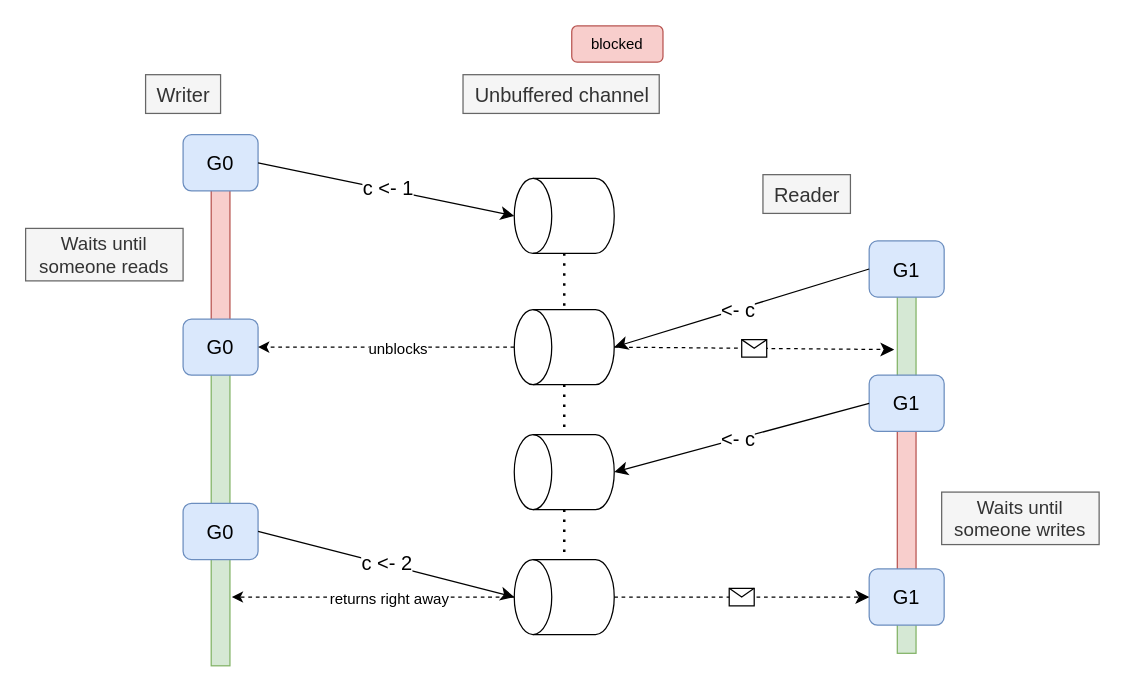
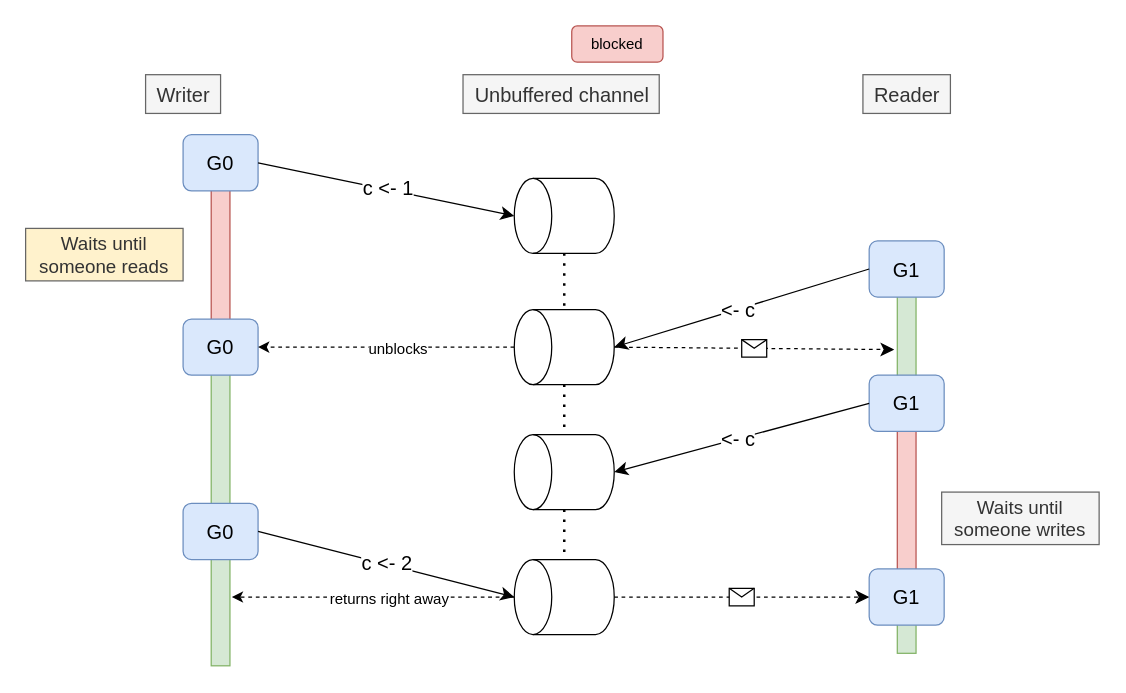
  <mxCell id="0" />
  <mxCell id="1" parent="0" />
  <mxCell id="2" value="" style="rounded=0;whiteSpace=wrap;html=1;fillColor=#d5e8d4;strokeColor=#82b366;" parent="1" vertex="1"><mxGeometry x="168.5" y="411" width="15" height="121" as="geometry" /></mxCell>
  <mxCell id="3" value="" style="rounded=0;whiteSpace=wrap;html=1;fillColor=#d5e8d4;strokeColor=#82b366;" parent="1" vertex="1"><mxGeometry x="717.5" y="481" width="15" height="41" as="geometry" /></mxCell>
  <mxCell id="4" value="" style="rounded=0;whiteSpace=wrap;html=1;fillColor=#f8cecc;strokeColor=#b85450;" parent="1" vertex="1"><mxGeometry x="717.5" y="310" width="15" height="159" as="geometry" /></mxCell>
  <mxCell id="5" value="" style="rounded=0;whiteSpace=wrap;html=1;fillColor=#d5e8d4;strokeColor=#82b366;" parent="1" vertex="1"><mxGeometry x="717.5" y="212" width="15" height="107.5" as="geometry" /></mxCell>
  <mxCell id="6" value="" style="rounded=0;whiteSpace=wrap;html=1;fillColor=#d5e8d4;strokeColor=#82b366;" parent="1" vertex="1"><mxGeometry x="168.5" y="277.5" width="15" height="142.5" as="geometry" /></mxCell>
  <mxCell id="7" value="" style="rounded=0;whiteSpace=wrap;html=1;fillColor=#f8cecc;strokeColor=#b85450;" parent="1" vertex="1"><mxGeometry x="168.5" y="132" width="15" height="129" as="geometry" /></mxCell>
  <mxCell id="8" value="G0" style="rounded=1;whiteSpace=wrap;html=1;fillColor=#dae8fc;strokeColor=#6c8ebf;fontSize=16;" parent="1" vertex="1"><mxGeometry x="146" y="107" width="60" height="45" as="geometry" /></mxCell>
  <mxCell id="9" value="G1" style="rounded=1;whiteSpace=wrap;html=1;fillColor=#dae8fc;strokeColor=#6c8ebf;fontSize=16;" parent="1" vertex="1"><mxGeometry x="695" y="192" width="60" height="45" as="geometry" /></mxCell>
  <mxCell id="10" value="" style="shape=cylinder3;whiteSpace=wrap;html=1;boundedLbl=1;backgroundOutline=1;size=15;rotation=-90;" parent="1" vertex="1"><mxGeometry x="421" y="132" width="60" height="80" as="geometry" /></mxCell>
  <mxCell id="11" value="Unbuffered channel" style="text;html=1;align=center;verticalAlign=middle;resizable=0;points=[];autosize=1;fontSize=16;fillColor=#f5f5f5;fontColor=#333333;strokeColor=#666666;" parent="1" vertex="1"><mxGeometry x="370" y="59" width="157" height="31" as="geometry" /></mxCell>
  <mxCell id="12" value="Writer" style="text;html=1;align=center;verticalAlign=middle;resizable=0;points=[];autosize=1;strokeColor=#666666;fillColor=#f5f5f5;fontSize=16;fontColor=#333333;" parent="1" vertex="1"><mxGeometry x="116" y="59" width="60" height="31" as="geometry" /></mxCell>
- <mxCell id="13" value="Reader" style="text;html=1;align=center;verticalAlign=middle;resizable=0;points=[];autosize=1;strokeColor=#666666;fillColor=#f5f5f5;fontSize=16;fontColor=#333333;" parent="1" vertex="1"><mxGeometry x="610" y="139" width="70" height="31" as="geometry" /></mxCell>
+ <mxCell id="13" value="Reader" style="text;html=1;align=center;verticalAlign=middle;resizable=0;points=[];autosize=1;strokeColor=#666666;fillColor=#f5f5f5;fontSize=16;fontColor=#333333;" parent="1" vertex="1"><mxGeometry x="690" y="59" width="70" height="31" as="geometry" /></mxCell>
  <mxCell id="14" value="" style="endArrow=classic;html=1;rounded=0;fontSize=12;startSize=8;endSize=8;curved=1;exitX=1;exitY=0.5;exitDx=0;exitDy=0;entryX=0.5;entryY=0;entryDx=0;entryDy=0;entryPerimeter=0;" parent="1" source="8" target="10" edge="1"><mxGeometry width="50" height="50" relative="1" as="geometry"><mxPoint x="683" y="398" as="sourcePoint" /><mxPoint x="733" y="348" as="targetPoint" /></mxGeometry></mxCell>
  <mxCell id="15" value="c &amp;lt;- 1" style="edgeLabel;html=1;align=center;verticalAlign=middle;resizable=0;points=[];fontSize=16;" parent="14" vertex="1" connectable="0"><mxGeometry x="0.003" y="1" relative="1" as="geometry"><mxPoint as="offset" /></mxGeometry></mxCell>
  <mxCell id="16" value="" style="shape=cylinder3;whiteSpace=wrap;html=1;boundedLbl=1;backgroundOutline=1;size=15;rotation=-90;" parent="1" vertex="1"><mxGeometry x="421" y="237" width="60" height="80" as="geometry" /></mxCell>
  <mxCell id="17" value="" style="endArrow=none;dashed=1;html=1;dashPattern=1 3;strokeWidth=2;rounded=0;fontSize=12;startSize=8;endSize=8;curved=1;exitX=0;exitY=0.5;exitDx=0;exitDy=0;exitPerimeter=0;entryX=1;entryY=0.5;entryDx=0;entryDy=0;entryPerimeter=0;" parent="1" source="10" target="16" edge="1"><mxGeometry width="50" height="50" relative="1" as="geometry"><mxPoint x="683" y="398" as="sourcePoint" /><mxPoint x="733" y="348" as="targetPoint" /></mxGeometry></mxCell>
  <mxCell id="18" value="G0" style="rounded=1;whiteSpace=wrap;html=1;fillColor=#dae8fc;strokeColor=#6c8ebf;fontSize=16;" parent="1" vertex="1"><mxGeometry x="146" y="254.5" width="60" height="45" as="geometry" /></mxCell>
  <mxCell id="19" value="" style="endArrow=classic;html=1;rounded=0;fontSize=12;startSize=8;endSize=8;curved=1;exitX=0;exitY=0.5;exitDx=0;exitDy=0;entryX=0.5;entryY=1;entryDx=0;entryDy=0;entryPerimeter=0;" parent="1" source="9" target="16" edge="1"><mxGeometry width="50" height="50" relative="1" as="geometry"><mxPoint x="685" y="362" as="sourcePoint" /><mxPoint x="735" y="312" as="targetPoint" /></mxGeometry></mxCell>
  <mxCell id="20" value="&amp;lt;- c" style="edgeLabel;html=1;align=center;verticalAlign=middle;resizable=0;points=[];fontSize=16;" parent="19" vertex="1" connectable="0"><mxGeometry x="0.029" relative="1" as="geometry"><mxPoint as="offset" /></mxGeometry></mxCell>
  <mxCell id="21" value="G0" style="rounded=1;whiteSpace=wrap;html=1;fillColor=#dae8fc;strokeColor=#6c8ebf;fontSize=16;" parent="1" vertex="1"><mxGeometry x="146" y="402" width="60" height="45" as="geometry" /></mxCell>
  <mxCell id="22" value="" style="shape=cylinder3;whiteSpace=wrap;html=1;boundedLbl=1;backgroundOutline=1;size=15;rotation=-90;" parent="1" vertex="1"><mxGeometry x="421" y="337" width="60" height="80" as="geometry" /></mxCell>
  <mxCell id="23" value="" style="endArrow=none;dashed=1;html=1;dashPattern=1 3;strokeWidth=2;rounded=0;fontSize=12;startSize=8;endSize=8;curved=1;exitX=0;exitY=0.5;exitDx=0;exitDy=0;exitPerimeter=0;entryX=1;entryY=0.5;entryDx=0;entryDy=0;entryPerimeter=0;" parent="1" source="16" target="22" edge="1"><mxGeometry width="50" height="50" relative="1" as="geometry"><mxPoint x="461" y="212" as="sourcePoint" /><mxPoint x="461" y="257" as="targetPoint" /></mxGeometry></mxCell>
  <mxCell id="24" value="G1" style="rounded=1;whiteSpace=wrap;html=1;fillColor=#dae8fc;strokeColor=#6c8ebf;fontSize=16;" parent="1" vertex="1"><mxGeometry x="695" y="299.5" width="60" height="45" as="geometry" /></mxCell>
  <mxCell id="25" value="" style="endArrow=classic;html=1;rounded=0;fontSize=12;startSize=8;endSize=8;curved=1;exitX=0;exitY=0.5;exitDx=0;exitDy=0;entryX=0.5;entryY=1;entryDx=0;entryDy=0;entryPerimeter=0;" parent="1" source="24" target="22" edge="1"><mxGeometry width="50" height="50" relative="1" as="geometry"><mxPoint x="705" y="225" as="sourcePoint" /><mxPoint x="501" y="287" as="targetPoint" /></mxGeometry></mxCell>
  <mxCell id="26" value="&amp;lt;- c" style="edgeLabel;html=1;align=center;verticalAlign=middle;resizable=0;points=[];fontSize=16;" parent="25" vertex="1" connectable="0"><mxGeometry x="0.029" relative="1" as="geometry"><mxPoint as="offset" /></mxGeometry></mxCell>
  <mxCell id="27" value="G1" style="rounded=1;whiteSpace=wrap;html=1;fillColor=#dae8fc;strokeColor=#6c8ebf;fontSize=16;" parent="1" vertex="1"><mxGeometry x="695" y="454.5" width="60" height="45" as="geometry" /></mxCell>
  <mxCell id="28" value="" style="shape=cylinder3;whiteSpace=wrap;html=1;boundedLbl=1;backgroundOutline=1;size=15;rotation=-90;" parent="1" vertex="1"><mxGeometry x="421" y="437" width="60" height="80" as="geometry" /></mxCell>
  <mxCell id="29" value="" style="endArrow=none;dashed=1;html=1;dashPattern=1 3;strokeWidth=2;rounded=0;fontSize=12;startSize=8;endSize=8;curved=1;exitX=0;exitY=0.5;exitDx=0;exitDy=0;exitPerimeter=0;entryX=1;entryY=0.5;entryDx=0;entryDy=0;entryPerimeter=0;" parent="1" source="22" target="28" edge="1"><mxGeometry width="50" height="50" relative="1" as="geometry"><mxPoint x="461" y="317" as="sourcePoint" /><mxPoint x="461" y="357" as="targetPoint" /></mxGeometry></mxCell>
  <mxCell id="30" value="blocked" style="rounded=1;whiteSpace=wrap;html=1;fillColor=#f8cecc;strokeColor=#b85450;" parent="1" vertex="1"><mxGeometry x="457" y="20" width="73" height="29" as="geometry" /></mxCell>
  <mxCell id="31" value="" style="endArrow=classic;html=1;rounded=0;fontSize=12;curved=1;entryX=1;entryY=0.5;entryDx=0;entryDy=0;exitX=0.5;exitY=0;exitDx=0;exitDy=0;exitPerimeter=0;dashed=1;" parent="1" source="16" target="18" edge="1"><mxGeometry width="50" height="50" relative="1" as="geometry"><mxPoint x="372" y="289" as="sourcePoint" /><mxPoint x="422" y="239" as="targetPoint" /></mxGeometry></mxCell>
  <mxCell id="32" value="unblocks" style="edgeLabel;html=1;align=center;verticalAlign=middle;resizable=0;points=[];fontSize=12;" parent="31" vertex="1" connectable="0"><mxGeometry x="-0.288" y="-1" relative="1" as="geometry"><mxPoint x="-21" y="2" as="offset" /></mxGeometry></mxCell>
  <mxCell id="33" value="" style="endArrow=classic;html=1;rounded=0;fontSize=12;startSize=8;endSize=8;curved=1;exitX=1;exitY=0.5;exitDx=0;exitDy=0;entryX=0.5;entryY=0;entryDx=0;entryDy=0;entryPerimeter=0;" parent="1" source="21" target="28" edge="1"><mxGeometry width="50" height="50" relative="1" as="geometry"><mxPoint x="212" y="388" as="sourcePoint" /><mxPoint x="417" y="430" as="targetPoint" /></mxGeometry></mxCell>
  <mxCell id="34" value="c &amp;lt;- 2" style="edgeLabel;html=1;align=center;verticalAlign=middle;resizable=0;points=[];fontSize=16;spacing=2;" parent="33" vertex="1" connectable="0"><mxGeometry x="0.003" y="1" relative="1" as="geometry"><mxPoint as="offset" /></mxGeometry></mxCell>
  <mxCell id="35" value="" style="endArrow=classic;html=1;rounded=0;fontSize=12;startSize=8;endSize=8;curved=1;entryX=-0.167;entryY=0.623;entryDx=0;entryDy=0;entryPerimeter=0;exitX=0.5;exitY=1;exitDx=0;exitDy=0;exitPerimeter=0;dashed=1;" parent="1" source="16" target="5" edge="1"><mxGeometry relative="1" as="geometry"><mxPoint x="506" y="286" as="sourcePoint" /><mxPoint x="594" y="277.5" as="targetPoint" /></mxGeometry></mxCell>
  <mxCell id="36" value="" style="shape=message;html=1;outlineConnect=0;" parent="35" vertex="1"><mxGeometry width="20" height="14" relative="1" as="geometry"><mxPoint x="-10" y="-7" as="offset" /></mxGeometry></mxCell>
  <mxCell id="37" value="" style="endArrow=classic;html=1;rounded=0;fontSize=12;startSize=8;endSize=8;curved=1;entryX=0;entryY=0.5;entryDx=0;entryDy=0;exitX=0.5;exitY=1;exitDx=0;exitDy=0;exitPerimeter=0;dashed=1;" parent="1" source="28" target="27" edge="1"><mxGeometry relative="1" as="geometry"><mxPoint x="464" y="589" as="sourcePoint" /><mxPoint x="688" y="591" as="targetPoint" /></mxGeometry></mxCell>
  <mxCell id="38" value="" style="shape=message;html=1;outlineConnect=0;" parent="37" vertex="1"><mxGeometry width="20" height="14" relative="1" as="geometry"><mxPoint x="-10" y="-7" as="offset" /></mxGeometry></mxCell>
  <mxCell id="39" value="" style="endArrow=classic;html=1;rounded=0;fontSize=12;curved=1;exitX=0.5;exitY=0;exitDx=0;exitDy=0;exitPerimeter=0;dashed=1;" parent="1" source="28" edge="1"><mxGeometry width="50" height="50" relative="1" as="geometry"><mxPoint x="457" y="565" as="sourcePoint" /><mxPoint x="185" y="477" as="targetPoint" /></mxGeometry></mxCell>
  <mxCell id="40" value="returns right away" style="edgeLabel;html=1;align=center;verticalAlign=middle;resizable=0;points=[];fontSize=12;" parent="39" vertex="1" connectable="0"><mxGeometry x="-0.288" y="-1" relative="1" as="geometry"><mxPoint x="-21" y="2" as="offset" /></mxGeometry></mxCell>
  <mxCell id="41" value="&lt;span style=&quot;font-size: 15px;&quot;&gt;Waits until someone writes&lt;/span&gt;" style="rounded=0;whiteSpace=wrap;html=1;fillColor=#f5f5f5;fontColor=#333333;strokeColor=#666666;" vertex="1" parent="1"><mxGeometry x="753" y="393" width="126" height="42" as="geometry" /></mxCell>
- <mxCell id="42" value="&lt;span style=&quot;font-size: 15px;&quot;&gt;Waits until someone reads&lt;/span&gt;" style="rounded=0;whiteSpace=wrap;html=1;fillColor=#f5f5f5;fontColor=#333333;strokeColor=#666666;" vertex="1" parent="1"><mxGeometry x="20" y="182" width="126" height="42" as="geometry" /></mxCell>
+ <mxCell id="42" value="&lt;span style=&quot;font-size: 15px;&quot;&gt;Waits until someone reads&lt;/span&gt;" style="rounded=0;whiteSpace=wrap;html=1;fillColor=#fff2cc;fontColor=#333333;strokeColor=#666666;" vertex="1" parent="1"><mxGeometry x="20" y="182" width="126" height="42" as="geometry" /></mxCell>
